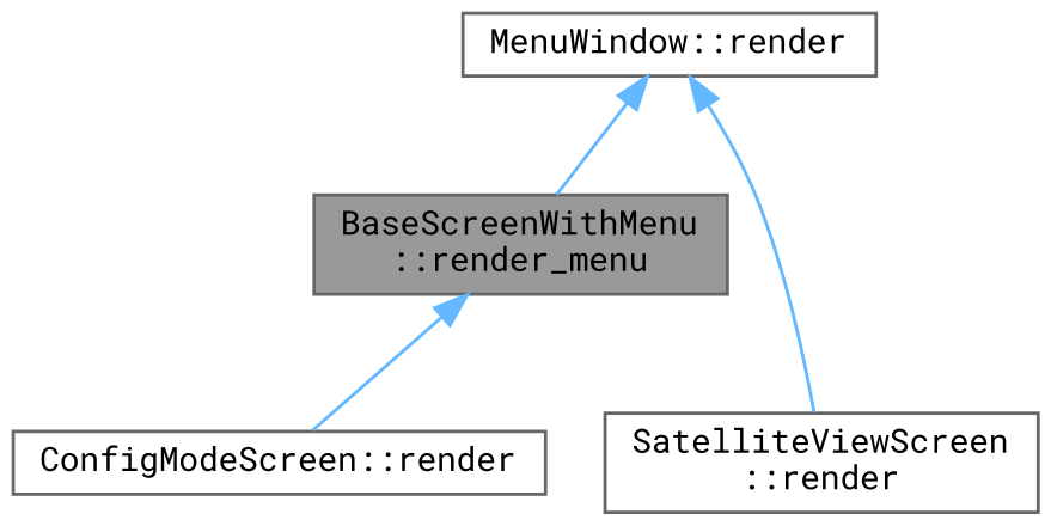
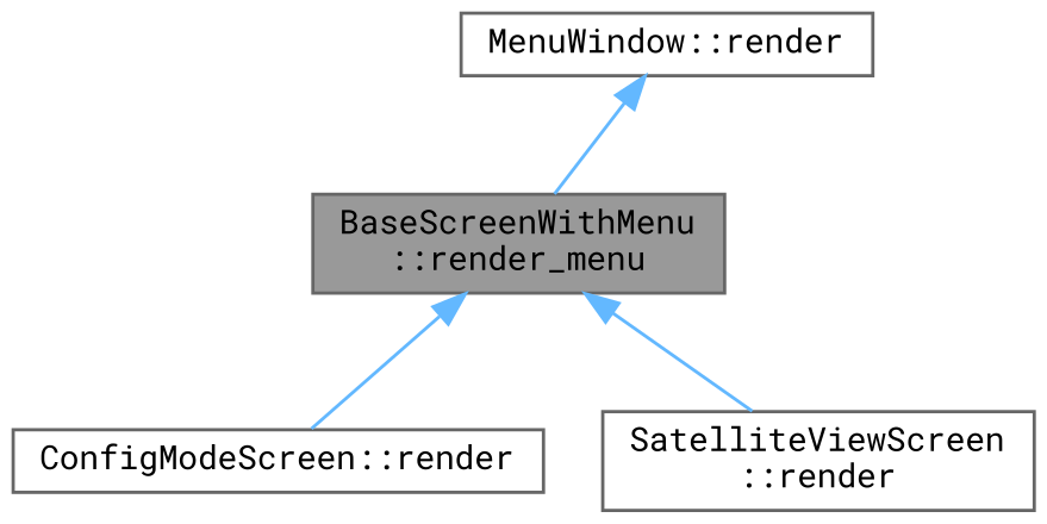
  digraph {
    fontname="Roboto Mono"
    rankdir=TB
    node [color=grey40 fillcolor=white fontname="Roboto Mono" fontsize=10 shape=box style=filled]
    edge [color=steelblue1 dir=back fontname="Roboto Mono" fontsize=10 labelfontname=Helvetica labelfontsize=10 style=solid]
    n1 [color=gray40 fillcolor=grey60 fontcolor=black height=0.2 label="BaseScreenWithMenu\l::render_menu" width=0.4]
    n2 [height=0.2 label="ConfigModeScreen::render" width=0.4]
    n3 [height=0.2 label="SatelliteViewScreen\l::render" width=0.4]
    n4 [height=0.2 label="MenuWindow::render" width=0.4]
    n1 -> n2
-   n4 -> n3
+   n1 -> n3
    n4 -> n1
  }
